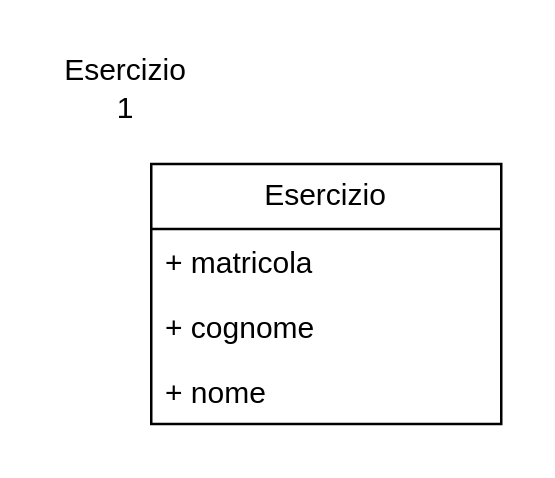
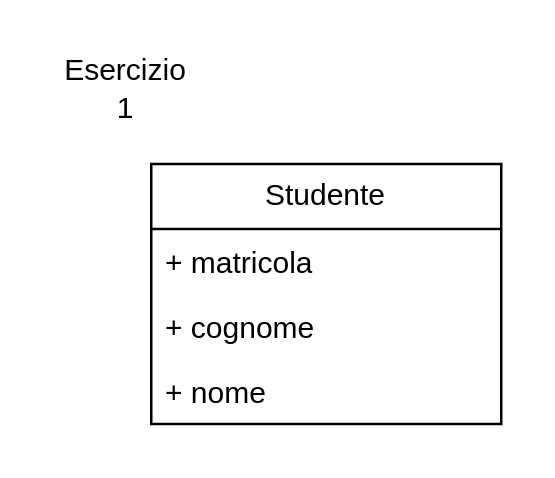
  <mxCell id="0" />
  <mxCell id="1" parent="0" />
- <mxCell id="2" value="Esercizio" style="swimlane;fontStyle=0;childLayout=stackLayout;horizontal=1;startSize=26;fillColor=none;horizontalStack=0;resizeParent=1;resizeParentMax=0;resizeLast=0;collapsible=1;marginBottom=0;whiteSpace=wrap;html=1;" vertex="1" parent="1"><mxGeometry x="60" y="65" width="140" height="104" as="geometry" /></mxCell>
+ <mxCell id="2" value="Studente" style="swimlane;fontStyle=0;childLayout=stackLayout;horizontal=1;startSize=26;fillColor=none;horizontalStack=0;resizeParent=1;resizeParentMax=0;resizeLast=0;collapsible=1;marginBottom=0;whiteSpace=wrap;html=1;" vertex="1" parent="1"><mxGeometry x="60" y="65" width="140" height="104" as="geometry" /></mxCell>
  <mxCell id="3" value="+ matricola" style="text;strokeColor=none;fillColor=none;align=left;verticalAlign=top;spacingLeft=4;spacingRight=4;overflow=hidden;rotatable=0;points=[[0,0.5],[1,0.5]];portConstraint=eastwest;whiteSpace=wrap;html=1;" vertex="1" parent="2"><mxGeometry y="26" width="140" height="26" as="geometry" /></mxCell>
  <mxCell id="4" value="+ cognome" style="text;strokeColor=none;fillColor=none;align=left;verticalAlign=top;spacingLeft=4;spacingRight=4;overflow=hidden;rotatable=0;points=[[0,0.5],[1,0.5]];portConstraint=eastwest;whiteSpace=wrap;html=1;" vertex="1" parent="2"><mxGeometry y="52" width="140" height="26" as="geometry" /></mxCell>
  <mxCell id="5" value="+ nome" style="text;strokeColor=none;fillColor=none;align=left;verticalAlign=top;spacingLeft=4;spacingRight=4;overflow=hidden;rotatable=0;points=[[0,0.5],[1,0.5]];portConstraint=eastwest;whiteSpace=wrap;html=1;" vertex="1" parent="2"><mxGeometry y="78" width="140" height="26" as="geometry" /></mxCell>
  <mxCell id="6" value="Esercizio 1" style="text;html=1;strokeColor=none;fillColor=none;align=center;verticalAlign=middle;whiteSpace=wrap;rounded=0;" vertex="1" parent="1"><mxGeometry x="20" y="20" width="60" height="30" as="geometry" /></mxCell>
